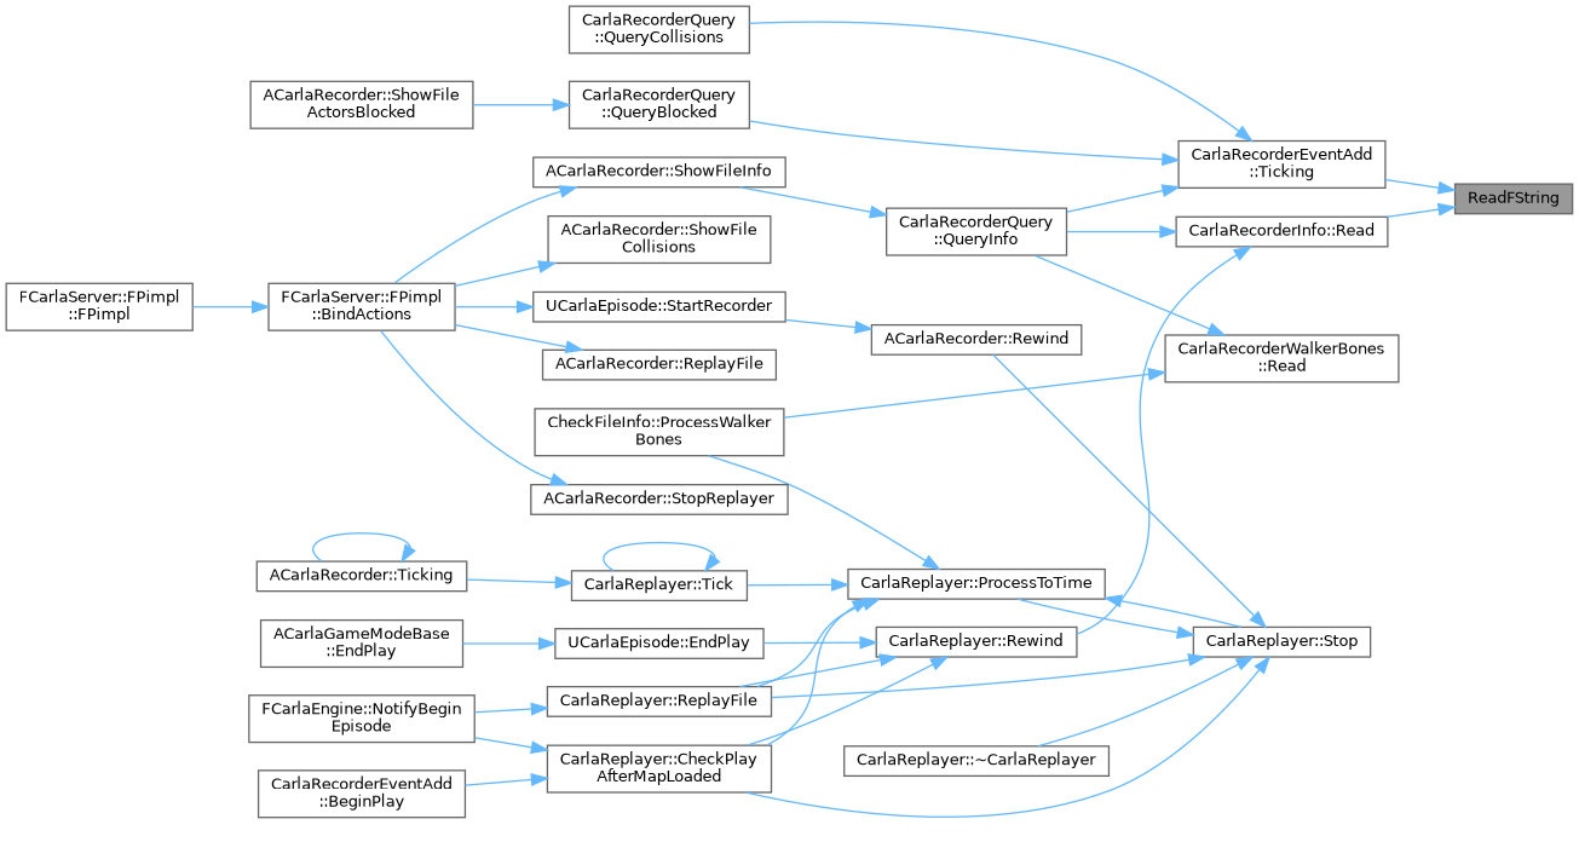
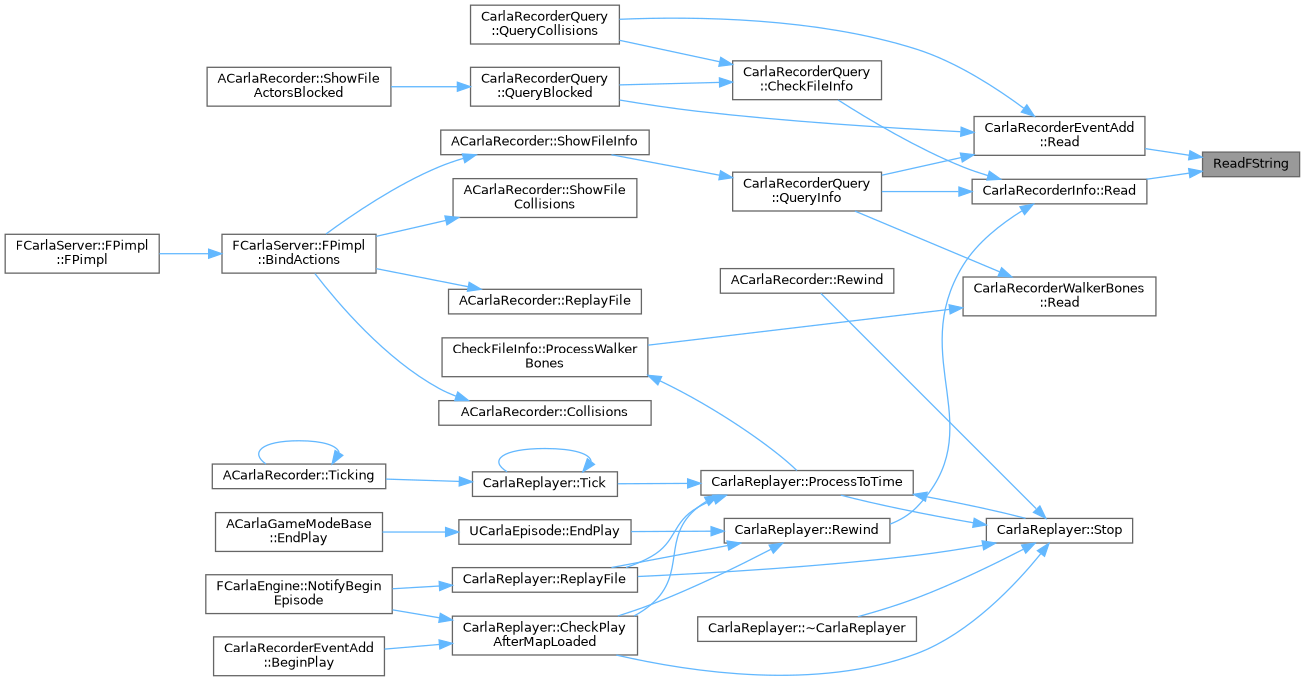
  digraph {
    fontname="DejaVu Sans"
    rankdir=RL
    node [color=grey40 fillcolor=white fontname="DejaVu Sans" fontsize=10 shape=box style=filled]
    edge [color=steelblue1 dir=back fontname="DejaVu Sans" fontsize=10 labelfontname=Helvetica labelfontsize=10 style=solid]
    n1 [color=gray40 fillcolor=grey60 fontcolor=black height=0.2 label=ReadFString width=0.4]
-   n2 [height=0.2 label="CarlaRecorderEventAdd\l::Ticking" width=0.4]
+   n2 [height=0.2 label="CarlaRecorderEventAdd\l::Read" width=0.4]
    n3 [height=0.2 label="CarlaRecorderInfo::Read" width=0.4]
    n4 [height=0.2 label="CarlaRecorderQuery\l::QueryBlocked" width=0.4]
    n5 [height=0.2 label="CarlaRecorderQuery\l::QueryCollisions" width=0.4]
    n6 [height=0.2 label="CarlaRecorderQuery\l::QueryInfo" width=0.4]
+   n7 [height=0.2 label="CarlaRecorderQuery\l::CheckFileInfo" width=0.4]
    n8 [height=0.2 label="CarlaReplayer::Rewind" width=0.4]
    n9 [height=0.2 label="CarlaRecorderWalkerBones\l::Read" width=0.4]
    n10 [height=0.2 label="CheckFileInfo::ProcessWalker\lBones" width=0.4]
    n11 [height=0.2 label="ACarlaRecorder::ShowFile\lActorsBlocked" width=0.4]
    n12 [height=0.2 label="ACarlaRecorder::ShowFileInfo" width=0.4]
    n13 [height=0.2 label="FCarlaServer::FPimpl\l::BindActions" width=0.4]
    n14 [height=0.2 label="FCarlaServer::FPimpl\l::FPimpl" width=0.4]
    n15 [height=0.2 label="ACarlaRecorder::ShowFile\lCollisions" width=0.4]
    n16 [height=0.2 label="CarlaReplayer::CheckPlay\lAfterMapLoaded" width=0.4]
    n17 [height=0.2 label="CarlaReplayer::ReplayFile" width=0.4]
    n18 [height=0.2 label="UCarlaEpisode::EndPlay" width=0.4]
    n19 [height=0.2 label="CarlaRecorderEventAdd\l::BeginPlay" width=0.4]
    n20 [height=0.2 label="FCarlaEngine::NotifyBegin\lEpisode" width=0.4]
    n21 [height=0.2 label="ACarlaRecorder::ReplayFile" width=0.4]
    n22 [height=0.2 label="CarlaReplayer::ProcessToTime" width=0.4]
    n23 [height=0.2 label="CarlaReplayer::Stop" width=0.4]
    n24 [height=0.2 label="CarlaReplayer::Tick" width=0.4]
    n25 [height=0.2 label="ACarlaRecorder::Rewind" width=0.4]
    n26 [height=0.2 label="CarlaReplayer::~CarlaReplayer" width=0.4]
    n27 [height=0.2 label="ACarlaRecorder::Ticking" width=0.4]
    n28 [height=0.2 label="ACarlaGameModeBase\l::EndPlay" width=0.4]
-   n29 [height=0.2 label="UCarlaEpisode::StartRecorder" width=0.4]
-   n30 [height=0.2 label="ACarlaRecorder::StopReplayer" width=0.4]
+   n30 [height=0.2 label="ACarlaRecorder::Collisions" width=0.4]
    n1 -> n2
    n1 -> n3
    n2 -> n4
    n2 -> n5
    n2 -> n6
    n3 -> n6
+   n3 -> n7
    n3 -> n8
    n4 -> n11
    n6 -> n12
+   n7 -> n4
+   n7 -> n5
    n8 -> n16
    n8 -> n17
    n8 -> n18
    n9 -> n6
    n9 -> n10
-   n22 -> n10
+   n10 -> n22
    n12 -> n13
    n13 -> n14
    n15 -> n13
    n16 -> n19
    n16 -> n20
    n17 -> n20
    n18 -> n28
    n21 -> n13
    n22 -> n16
    n22 -> n17
    n22 -> n23
    n22 -> n24
    n23 -> n16
    n23 -> n17
    n23 -> n22
    n23 -> n25
    n23 -> n26
    n24 -> n24
    n24 -> n27
-   n25 -> n29
    n27 -> n27
-   n29 -> n13
    n30 -> n13
  }
